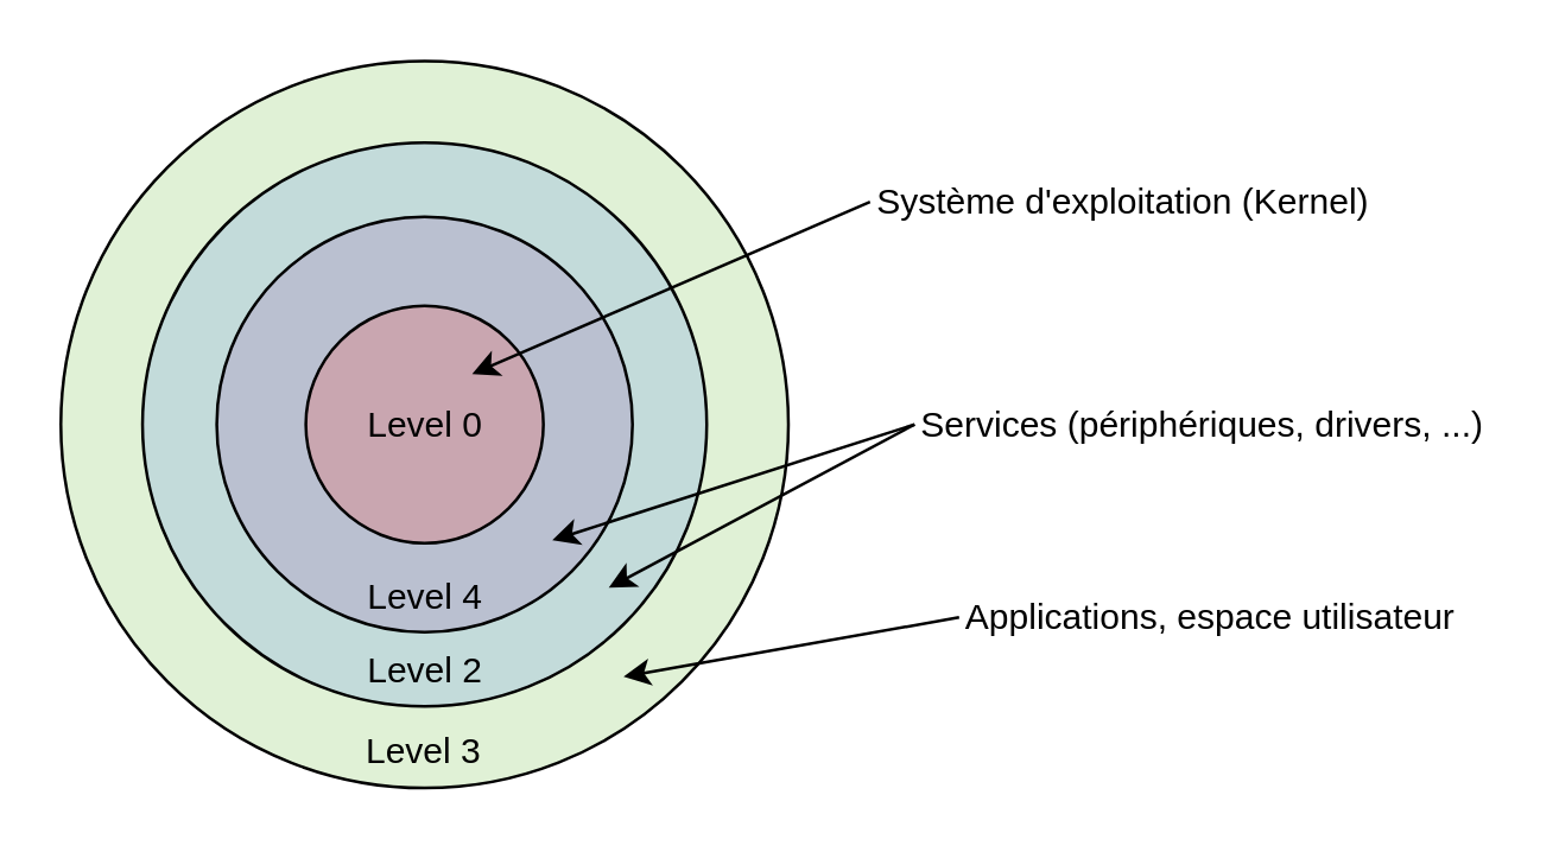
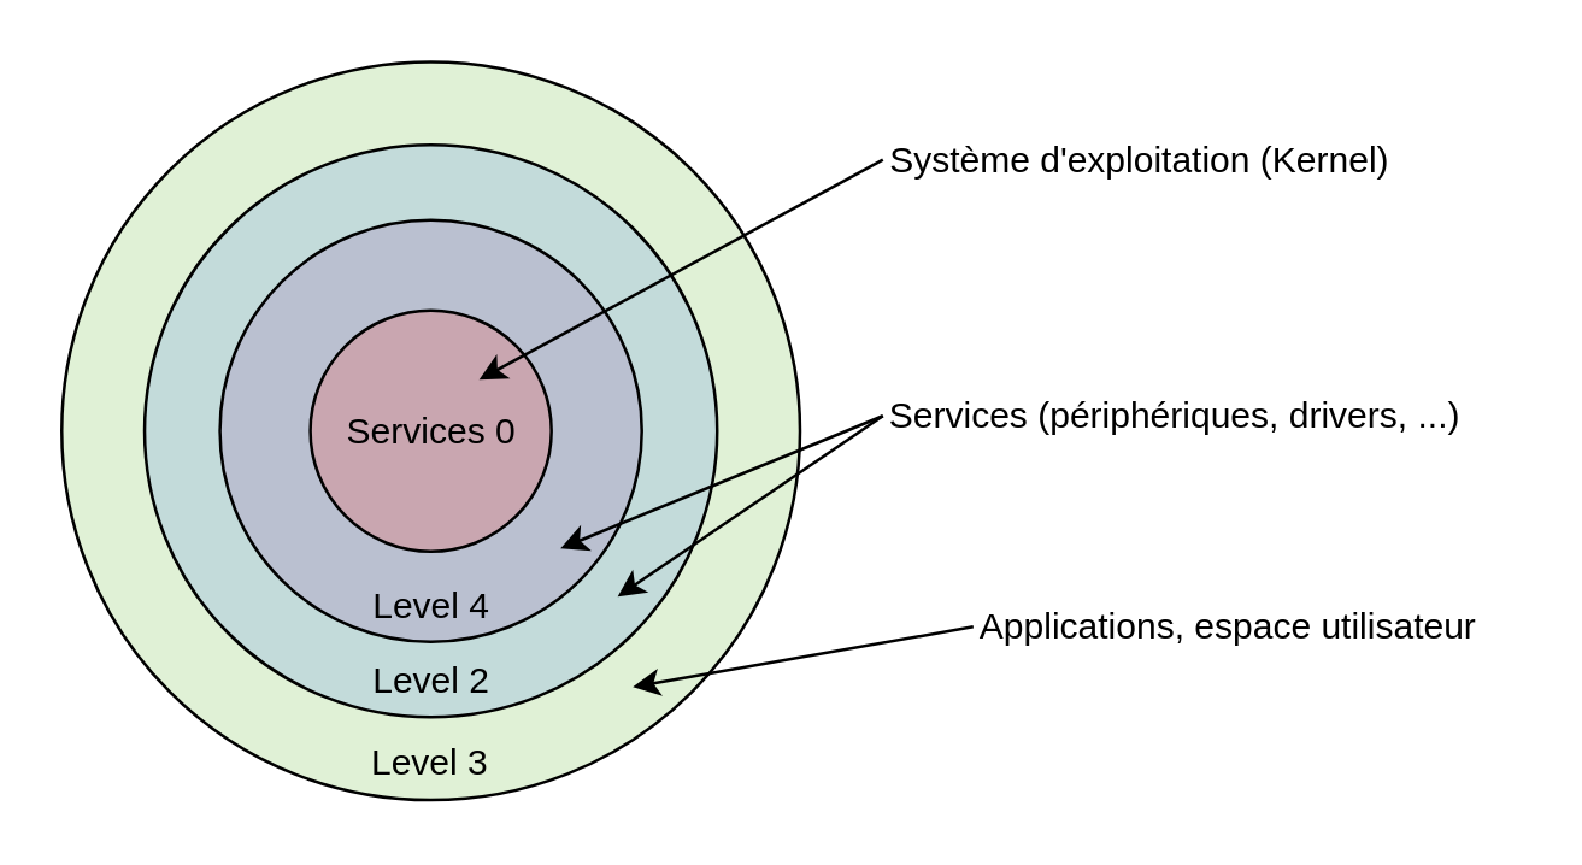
  <mxCell id="0" />
  <mxCell id="1" parent="0" />
  <mxCell id="2" value="Level 3" style="ellipse;whiteSpace=wrap;html=1;aspect=fixed;verticalAlign=bottom;spacingBottom=3;fillOpacity=30;fillColor=#97D077;" vertex="1" parent="1"><mxGeometry x="20" y="20" width="245" height="245" as="geometry" /></mxCell>
  <mxCell id="3" value="Level 2" style="ellipse;whiteSpace=wrap;html=1;aspect=fixed;verticalAlign=bottom;spacingBottom=3;fillOpacity=30;fillColor=#7EA6E0;" vertex="1" parent="1"><mxGeometry x="47.5" y="47.5" width="190" height="190" as="geometry" /></mxCell>
  <mxCell id="4" value="Level 4" style="ellipse;whiteSpace=wrap;html=1;aspect=fixed;verticalAlign=bottom;spacingBottom=3;fillOpacity=30;fillColor=#A680B8;" vertex="1" parent="1"><mxGeometry x="72.5" y="72.5" width="140" height="140" as="geometry" /></mxCell>
- <mxCell id="5" value="Level 0" style="ellipse;whiteSpace=wrap;html=1;aspect=fixed;verticalAlign=middle;spacingBottom=-1;fillOpacity=30;fillColor=#EA6B66;" vertex="1" parent="1"><mxGeometry x="102.5" y="102.5" width="80" height="80" as="geometry" /></mxCell>
- <mxCell id="6" value="Système d'exploitation (Kernel)" style="text;strokeColor=none;align=center;fillColor=none;html=1;verticalAlign=middle;whiteSpace=wrap;rounded=0;" vertex="1" parent="1"><mxGeometry x="292.5" y="52.5" width="170" height="30" as="geometry" /></mxCell>
+ <mxCell id="5" value="Services 0" style="ellipse;whiteSpace=wrap;html=1;aspect=fixed;verticalAlign=middle;spacingBottom=-1;fillOpacity=30;fillColor=#EA6B66;" vertex="1" parent="1"><mxGeometry x="102.5" y="102.5" width="80" height="80" as="geometry" /></mxCell>
+ <mxCell id="6" value="Système d'exploitation (Kernel)" style="text;strokeColor=none;align=center;fillColor=none;html=1;verticalAlign=middle;whiteSpace=wrap;rounded=0;" vertex="1" parent="1"><mxGeometry x="292.5" y="37.5" width="170" height="30" as="geometry" /></mxCell>
  <mxCell id="7" value="" style="endArrow=none;html=1;rounded=0;entryX=0;entryY=0.5;entryDx=0;entryDy=0;endFill=0;startArrow=classic;startFill=1;" edge="1" parent="1" target="6"><mxGeometry width="50" height="50" relative="1" as="geometry"><mxPoint x="158.5" y="125.5" as="sourcePoint" /><mxPoint x="182.5" y="102.5" as="targetPoint" /></mxGeometry></mxCell>
- <mxCell id="8" value="Services (périphériques, drivers, ...)" style="text;strokeColor=none;align=left;fillColor=none;html=1;verticalAlign=middle;whiteSpace=wrap;rounded=0;" vertex="1" parent="1"><mxGeometry x="307.5" y="127.5" width="210" height="30" as="geometry" /></mxCell>
+ <mxCell id="8" value="Services (périphériques, drivers, ...)" style="text;strokeColor=none;align=left;fillColor=none;html=1;verticalAlign=middle;whiteSpace=wrap;rounded=0;" vertex="1" parent="1"><mxGeometry x="292.5" y="122.5" width="210" height="30" as="geometry" /></mxCell>
  <mxCell id="9" value="" style="endArrow=none;html=1;rounded=0;entryX=0;entryY=0.5;entryDx=0;entryDy=0;endFill=0;startArrow=classic;startFill=1;" edge="1" parent="1" target="8"><mxGeometry width="50" height="50" relative="1" as="geometry"><mxPoint x="185.5" y="181.5" as="sourcePoint" /><mxPoint x="182.5" y="142.5" as="targetPoint" /></mxGeometry></mxCell>
  <mxCell id="10" value="" style="endArrow=none;html=1;rounded=0;entryX=0;entryY=0.5;entryDx=0;entryDy=0;endFill=0;startArrow=classic;startFill=1;" edge="1" parent="1" target="8"><mxGeometry width="50" height="50" relative="1" as="geometry"><mxPoint x="204.5" y="197.5" as="sourcePoint" /><mxPoint x="302.5" y="117.5" as="targetPoint" /></mxGeometry></mxCell>
  <mxCell id="11" value="" style="endArrow=none;html=1;rounded=0;endFill=0;startArrow=classic;startFill=1;entryX=0;entryY=0.5;entryDx=0;entryDy=0;" edge="1" parent="1" target="12"><mxGeometry width="50" height="50" relative="1" as="geometry"><mxPoint x="209.5" y="227.5" as="sourcePoint" /><mxPoint x="302.5" y="192.5" as="targetPoint" /></mxGeometry></mxCell>
  <mxCell id="12" value="Applications, espace utilisateur" style="text;strokeColor=none;align=left;fillColor=none;html=1;verticalAlign=middle;whiteSpace=wrap;rounded=0;" vertex="1" parent="1"><mxGeometry x="322.5" y="192.5" width="170" height="30" as="geometry" /></mxCell>
